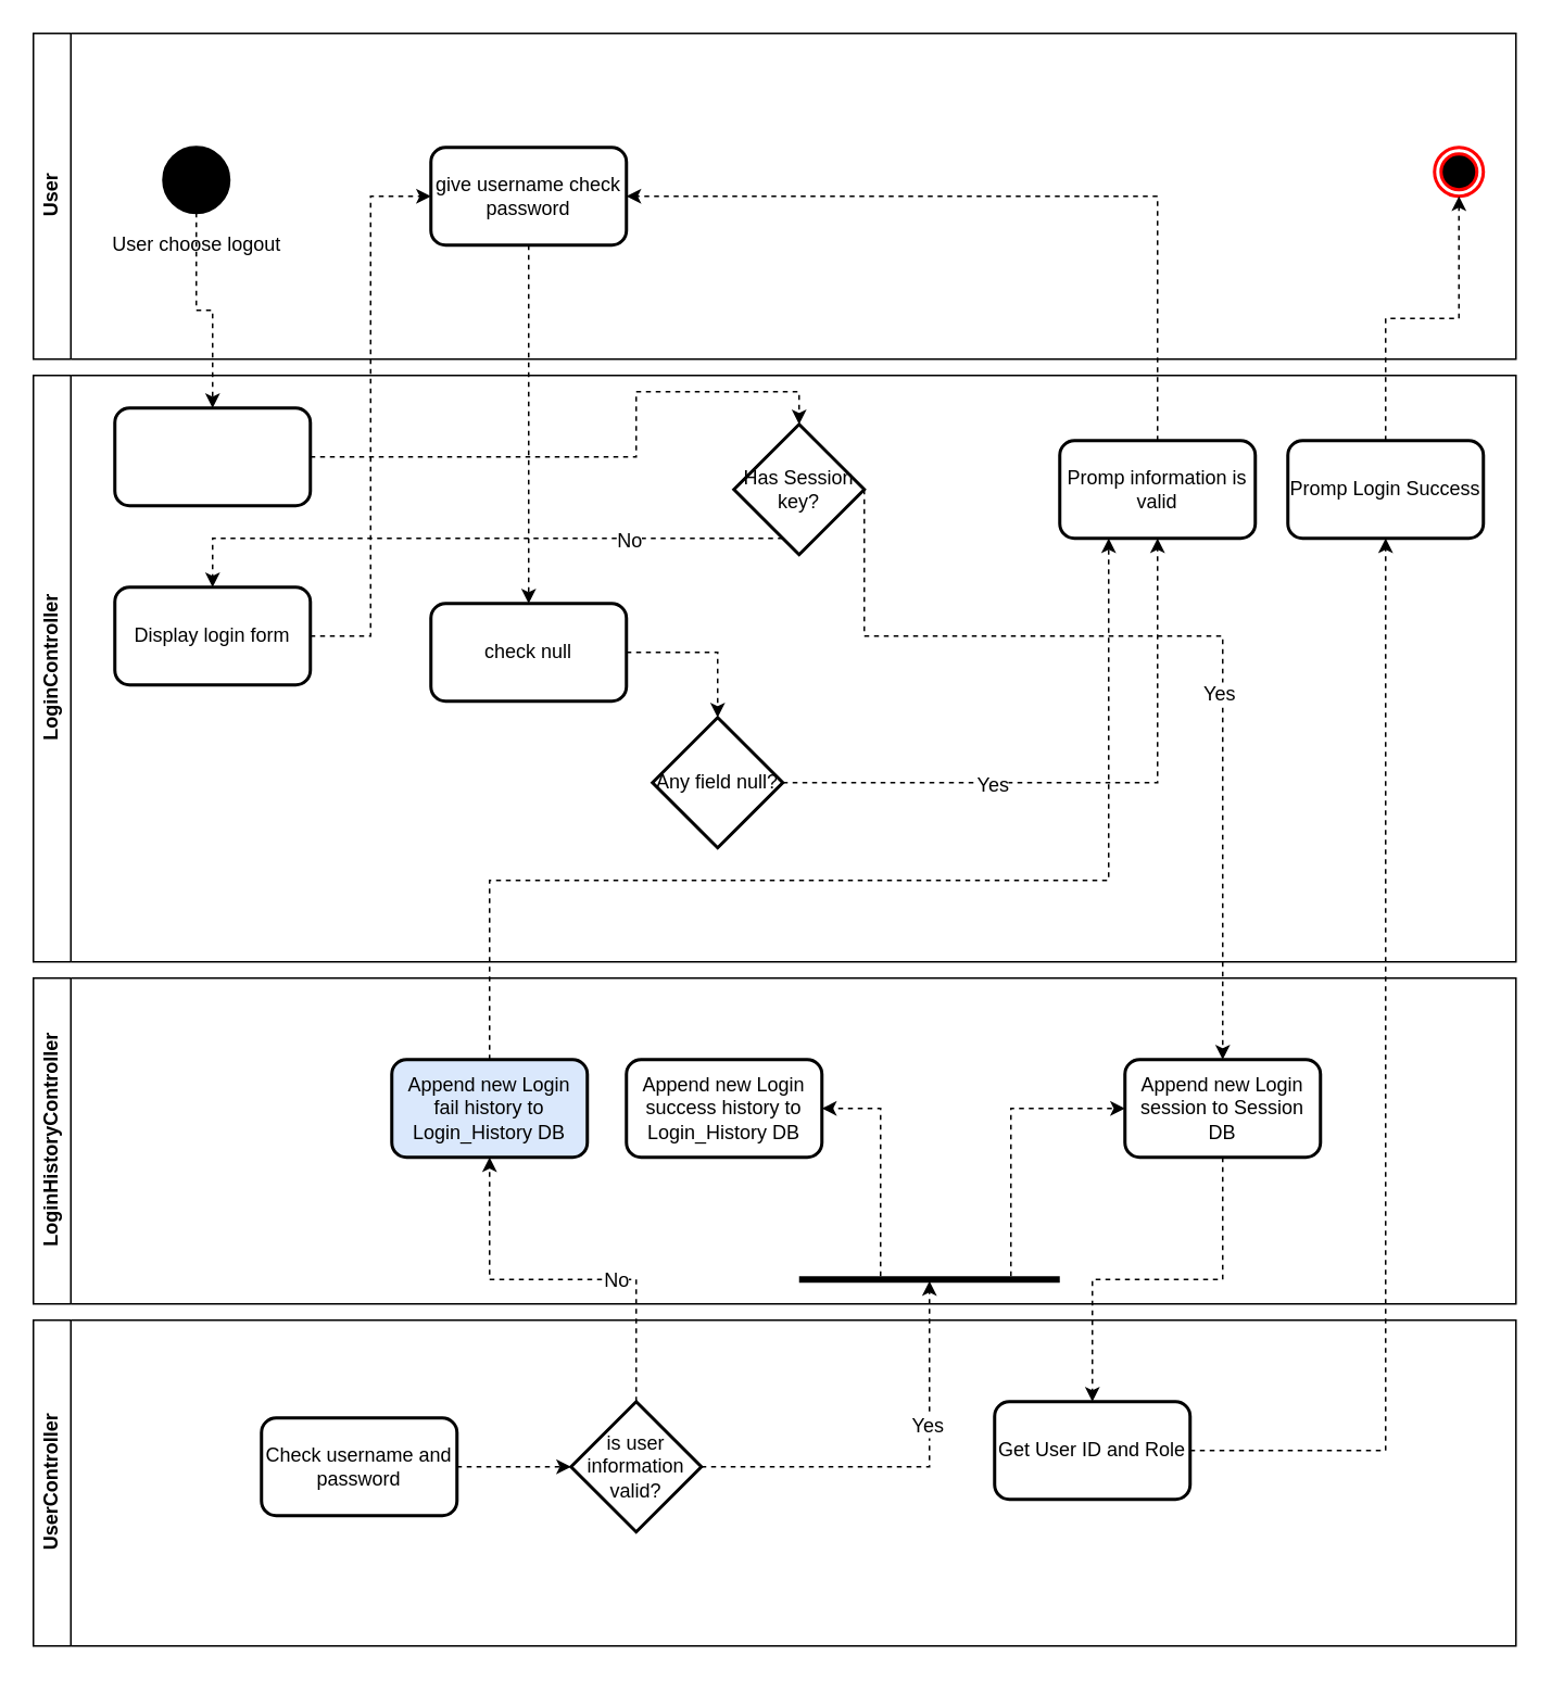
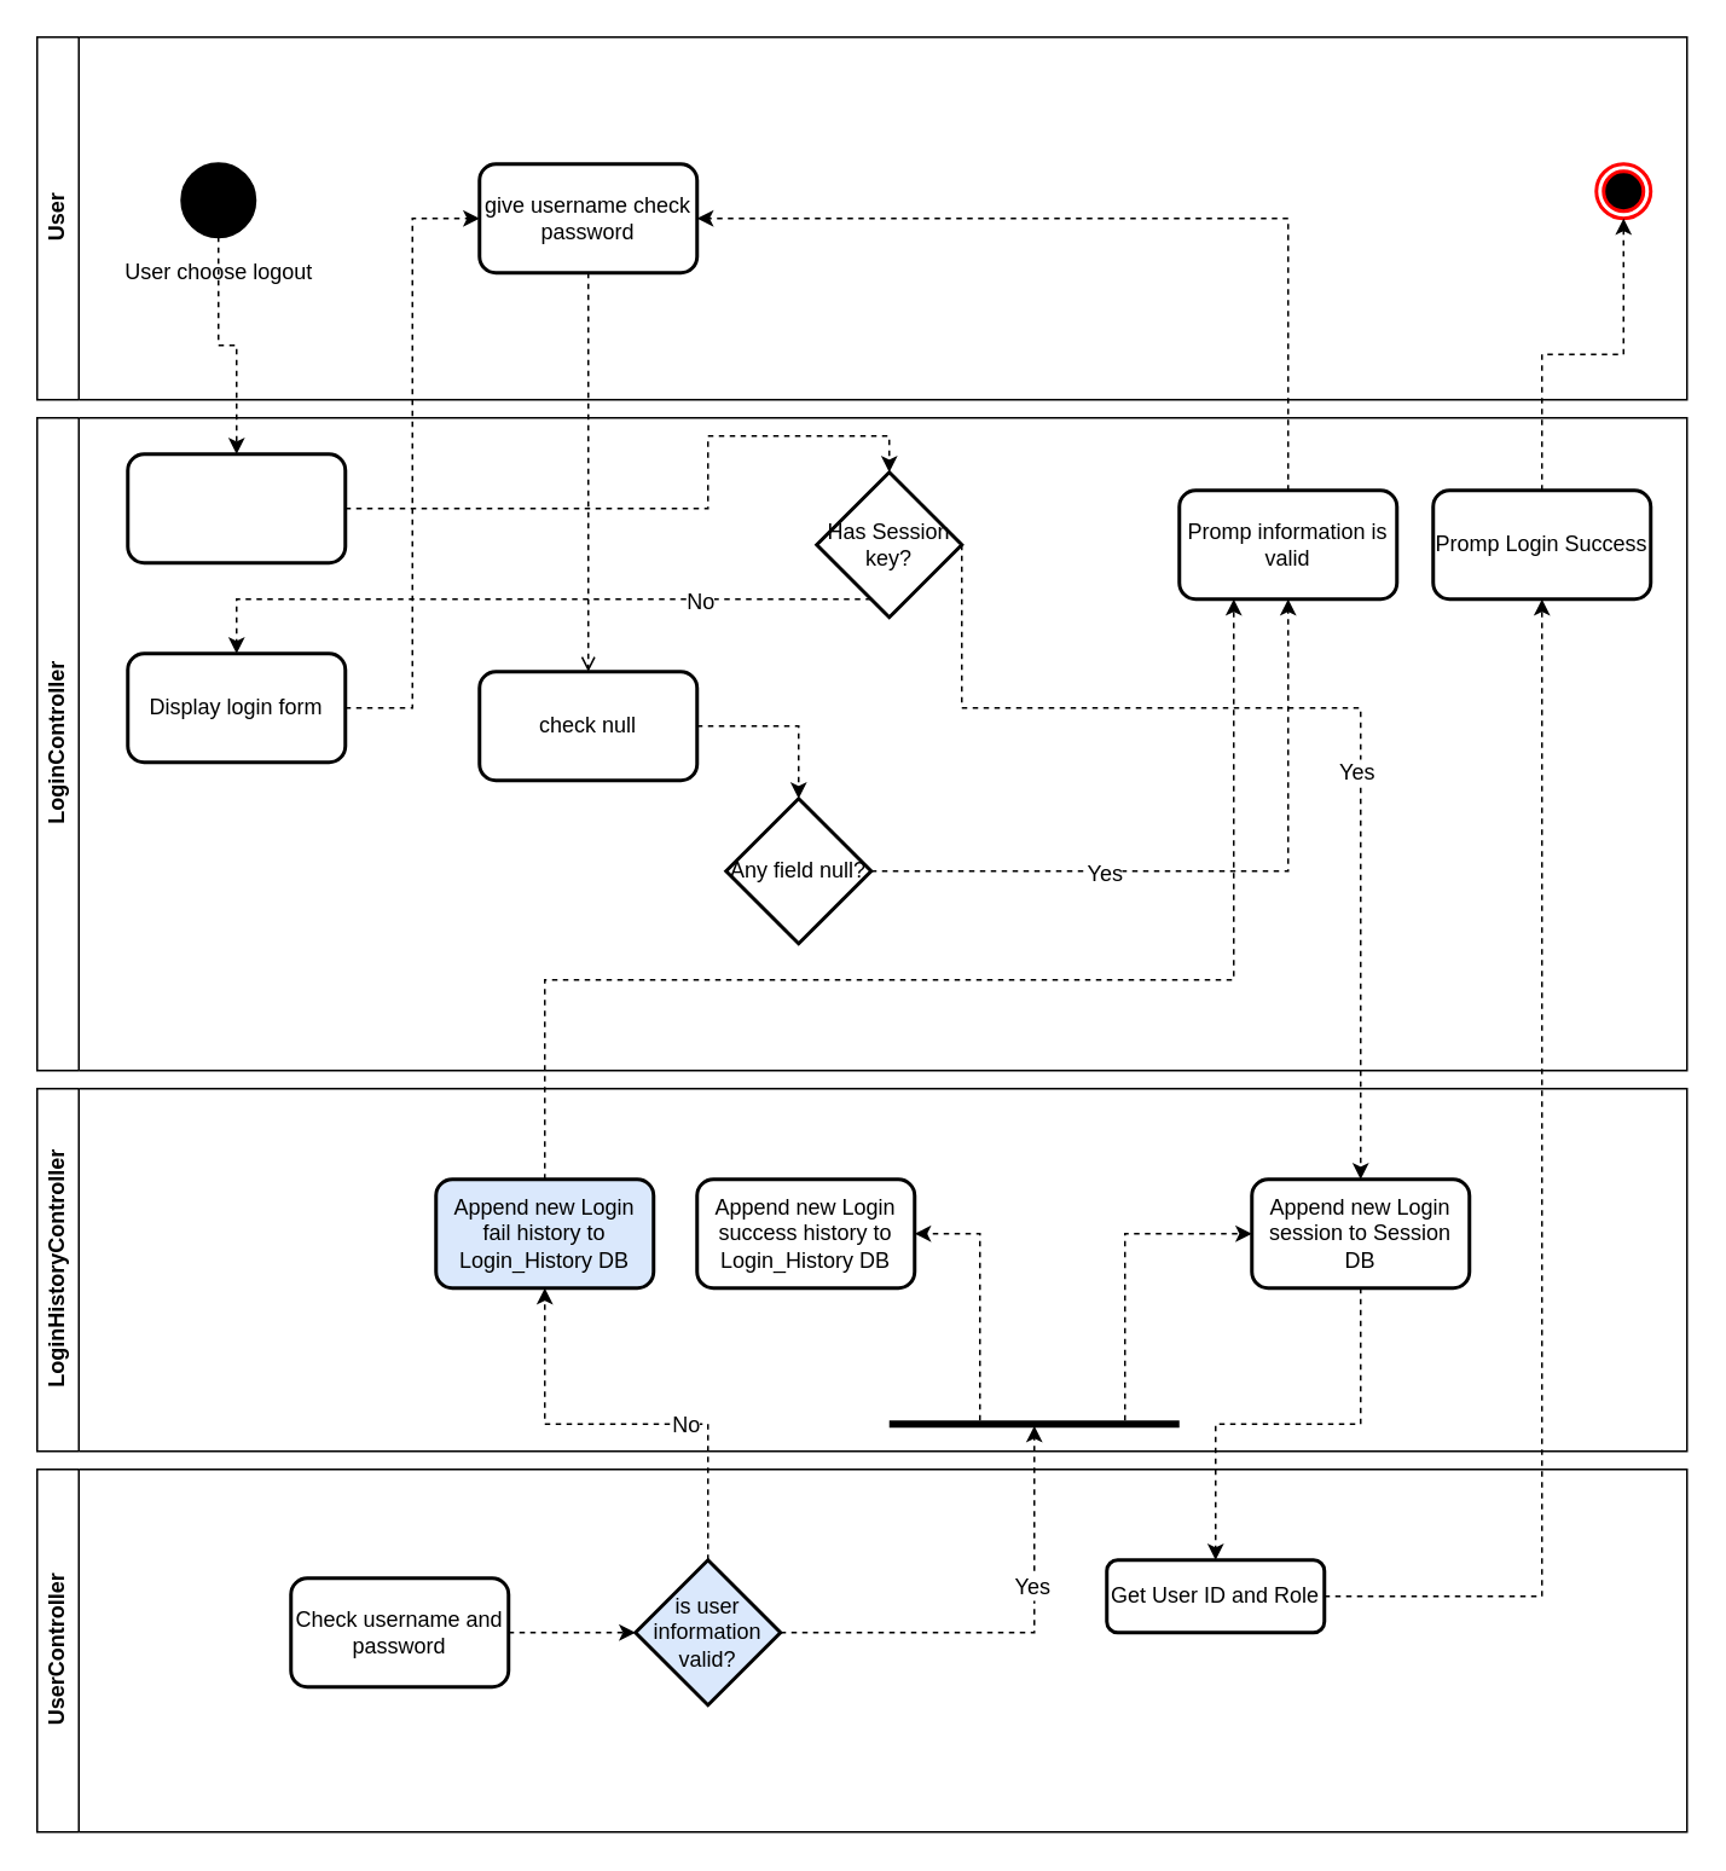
  <mxCell id="0" />
  <mxCell id="1" parent="0" />
  <mxCell id="2" value="User" style="swimlane;horizontal=0;whiteSpace=wrap;html=1;" vertex="1" parent="1"><mxGeometry x="20" y="20" width="910" height="200" as="geometry" /></mxCell>
  <mxCell id="3" value="User choose logout" style="shape=ellipse;html=1;fillColor=strokeColor;strokeWidth=2;verticalLabelPosition=bottom;verticalAlignment=top;perimeter=ellipsePerimeter;" vertex="1" parent="2"><mxGeometry x="80" y="70" width="40" height="40" as="geometry" /></mxCell>
  <mxCell id="4" value="" style="ellipse;html=1;shape=endState;fillColor=#000000;strokeColor=#ff0000;strokeWidth=2;fontFamily=Helvetica;fontSize=12;fontColor=default;" vertex="1" parent="2"><mxGeometry x="860" y="70" width="30" height="30" as="geometry" /></mxCell>
  <mxCell id="5" value="give username check password" style="rounded=1;whiteSpace=wrap;html=1;strokeWidth=2;fontFamily=Helvetica;fontSize=12;" vertex="1" parent="2"><mxGeometry x="244" y="70" width="120" height="60" as="geometry" /></mxCell>
  <mxCell id="6" value="&lt;div&gt;LoginController&lt;/div&gt;" style="swimlane;horizontal=0;whiteSpace=wrap;html=1;" vertex="1" parent="1"><mxGeometry x="20" y="230" width="910" height="360" as="geometry" /></mxCell>
  <mxCell id="7" style="rounded=0;orthogonalLoop=1;jettySize=auto;html=1;dashed=1;strokeWidth=1;fontFamily=Helvetica;fontSize=12;fontColor=default;edgeStyle=orthogonalEdgeStyle;" edge="1" parent="6" source="9" target="13"><mxGeometry relative="1" as="geometry"><Array as="points"><mxPoint x="110" y="100" /></Array></mxGeometry></mxCell>
  <mxCell id="8" value="No" style="edgeLabel;html=1;align=center;verticalAlign=middle;resizable=0;points=[];fontSize=12;fontFamily=Helvetica;fontColor=default;" vertex="1" connectable="0" parent="7"><mxGeometry x="-0.5" y="1" relative="1" as="geometry"><mxPoint as="offset" /></mxGeometry></mxCell>
  <mxCell id="9" value="Has Session key?" style="rhombus;whiteSpace=wrap;html=1;strokeWidth=2;fontFamily=Helvetica;fontSize=12;" vertex="1" parent="6"><mxGeometry x="430" y="30" width="80" height="80" as="geometry" /></mxCell>
  <mxCell id="10" value="Promp Login Success" style="rounded=1;whiteSpace=wrap;html=1;strokeWidth=2;fontFamily=Helvetica;fontSize=12;" vertex="1" parent="6"><mxGeometry x="770" y="40" width="120" height="60" as="geometry" /></mxCell>
  <mxCell id="11" style="rounded=0;orthogonalLoop=1;jettySize=auto;html=1;dashed=1;strokeWidth=1;fontFamily=Helvetica;fontSize=12;fontColor=default;entryX=0.5;entryY=0;entryDx=0;entryDy=0;edgeStyle=orthogonalEdgeStyle;" edge="1" parent="6" source="12" target="9"><mxGeometry relative="1" as="geometry"><mxPoint x="176" y="130" as="targetPoint" /><Array as="points"><mxPoint x="370" y="50" /><mxPoint x="370" y="10" /><mxPoint x="470" y="10" /></Array></mxGeometry></mxCell>
  <mxCell id="12" value="" style="rounded=1;whiteSpace=wrap;html=1;strokeWidth=2;fontFamily=Helvetica;fontSize=12;" vertex="1" parent="6"><mxGeometry x="50" y="20" width="120" height="60" as="geometry" /></mxCell>
  <mxCell id="13" value="Display login form" style="rounded=1;whiteSpace=wrap;html=1;strokeWidth=2;fontFamily=Helvetica;fontSize=12;" vertex="1" parent="6"><mxGeometry x="50" y="130" width="120" height="60" as="geometry" /></mxCell>
  <mxCell id="14" style="edgeStyle=orthogonalEdgeStyle;rounded=0;orthogonalLoop=1;jettySize=auto;html=1;entryX=0.5;entryY=0;entryDx=0;entryDy=0;dashed=1;strokeWidth=1;fontFamily=Helvetica;fontSize=12;fontColor=default;" edge="1" parent="6" source="15" target="18"><mxGeometry relative="1" as="geometry" /></mxCell>
  <mxCell id="15" value="check null" style="rounded=1;whiteSpace=wrap;html=1;strokeWidth=2;fontFamily=Helvetica;fontSize=12;" vertex="1" parent="6"><mxGeometry x="244" y="140" width="120" height="60" as="geometry" /></mxCell>
  <mxCell id="16" style="edgeStyle=orthogonalEdgeStyle;rounded=0;orthogonalLoop=1;jettySize=auto;html=1;entryX=0.5;entryY=1;entryDx=0;entryDy=0;dashed=1;strokeWidth=1;fontFamily=Helvetica;fontSize=12;fontColor=default;" edge="1" parent="6" source="18" target="19"><mxGeometry relative="1" as="geometry" /></mxCell>
  <mxCell id="17" value="Yes" style="edgeLabel;html=1;align=center;verticalAlign=middle;resizable=0;points=[];fontSize=12;fontFamily=Helvetica;fontColor=default;" vertex="1" connectable="0" parent="16"><mxGeometry x="-0.326" y="-1" relative="1" as="geometry"><mxPoint as="offset" /></mxGeometry></mxCell>
  <mxCell id="18" value="Any field null?" style="rhombus;whiteSpace=wrap;html=1;strokeWidth=2;fontFamily=Helvetica;fontSize=12;" vertex="1" parent="6"><mxGeometry x="380" y="210" width="80" height="80" as="geometry" /></mxCell>
  <mxCell id="19" value="Promp information is valid" style="rounded=1;whiteSpace=wrap;html=1;strokeWidth=2;fontFamily=Helvetica;fontSize=12;" vertex="1" parent="6"><mxGeometry x="630" y="40" width="120" height="60" as="geometry" /></mxCell>
  <mxCell id="20" value="LoginHistoryController" style="swimlane;horizontal=0;whiteSpace=wrap;html=1;" vertex="1" parent="1"><mxGeometry x="20" y="600" width="910" height="200" as="geometry" /></mxCell>
  <mxCell id="21" value="Append new Login session to Session DB" style="rounded=1;whiteSpace=wrap;html=1;strokeWidth=2;fontFamily=Helvetica;fontSize=12;" vertex="1" parent="20"><mxGeometry x="670" y="50" width="120" height="60" as="geometry" /></mxCell>
  <mxCell id="22" style="edgeStyle=orthogonalEdgeStyle;rounded=0;orthogonalLoop=1;jettySize=auto;html=1;entryX=0;entryY=0.5;entryDx=0;entryDy=0;dashed=1;strokeWidth=1;fontFamily=Helvetica;fontSize=12;fontColor=default;" edge="1" parent="20" source="24" target="21"><mxGeometry relative="1" as="geometry"><Array as="points"><mxPoint x="600" y="80" /></Array></mxGeometry></mxCell>
  <mxCell id="23" style="edgeStyle=orthogonalEdgeStyle;rounded=0;orthogonalLoop=1;jettySize=auto;html=1;entryX=1;entryY=0.5;entryDx=0;entryDy=0;dashed=1;strokeWidth=1;fontFamily=Helvetica;fontSize=12;fontColor=default;" edge="1" parent="20" source="24" target="25"><mxGeometry relative="1" as="geometry"><Array as="points"><mxPoint x="520" y="80" /></Array></mxGeometry></mxCell>
  <mxCell id="24" value="" style="line;strokeWidth=4;html=1;perimeter=backbonePerimeter;points=[];outlineConnect=0;strokeColor=default;fontFamily=Helvetica;fontSize=12;fontColor=default;fillColor=strokeColor;" vertex="1" parent="20"><mxGeometry x="470" y="180" width="160" height="10" as="geometry" /></mxCell>
  <mxCell id="25" value="Append new Login success history to Login_History DB" style="rounded=1;whiteSpace=wrap;html=1;strokeWidth=2;fontFamily=Helvetica;fontSize=12;" vertex="1" parent="20"><mxGeometry x="364" y="50" width="120" height="60" as="geometry" /></mxCell>
  <mxCell id="26" value="Append new Login fail history to Login_History DB" style="rounded=1;whiteSpace=wrap;html=1;strokeWidth=2;fontFamily=Helvetica;fontSize=12;fillColor=#dae8fc;" vertex="1" parent="20"><mxGeometry x="220" y="50" width="120" height="60" as="geometry" /></mxCell>
  <mxCell id="27" value="UserController" style="swimlane;horizontal=0;whiteSpace=wrap;html=1;" vertex="1" parent="1"><mxGeometry x="20" y="810" width="910" height="200" as="geometry" /></mxCell>
- <mxCell id="28" value="Get User ID and Role" style="rounded=1;whiteSpace=wrap;html=1;strokeWidth=2;fontFamily=Helvetica;fontSize=12;" vertex="1" parent="27"><mxGeometry x="590" y="50" width="120" height="60" as="geometry" /></mxCell>
+ <mxCell id="28" value="Get User ID and Role" style="rounded=1;whiteSpace=wrap;html=1;strokeWidth=2;fontFamily=Helvetica;fontSize=12;" vertex="1" parent="27"><mxGeometry x="590" y="50" width="120" height="40" as="geometry" /></mxCell>
  <mxCell id="29" style="edgeStyle=orthogonalEdgeStyle;rounded=0;orthogonalLoop=1;jettySize=auto;html=1;dashed=1;strokeWidth=1;fontFamily=Helvetica;fontSize=12;fontColor=default;" edge="1" parent="27" source="30" target="31"><mxGeometry relative="1" as="geometry" /></mxCell>
  <mxCell id="30" value="Check username and password" style="rounded=1;whiteSpace=wrap;html=1;strokeWidth=2;fontFamily=Helvetica;fontSize=12;" vertex="1" parent="27"><mxGeometry x="140" y="60" width="120" height="60" as="geometry" /></mxCell>
- <mxCell id="31" value="is user information valid?" style="rhombus;whiteSpace=wrap;html=1;strokeWidth=2;fontFamily=Helvetica;fontSize=12;" vertex="1" parent="27"><mxGeometry x="330" y="50" width="80" height="80" as="geometry" /></mxCell>
+ <mxCell id="31" value="is user information valid?" style="rhombus;whiteSpace=wrap;html=1;strokeWidth=2;fontFamily=Helvetica;fontSize=12;fillColor=#dae8fc;" vertex="1" parent="27"><mxGeometry x="330" y="50" width="80" height="80" as="geometry" /></mxCell>
  <mxCell id="32" style="edgeStyle=orthogonalEdgeStyle;rounded=0;orthogonalLoop=1;jettySize=auto;html=1;dashed=1;strokeWidth=1;fontFamily=Helvetica;fontSize=12;fontColor=default;" edge="1" parent="1" source="21" target="28"><mxGeometry relative="1" as="geometry" /></mxCell>
  <mxCell id="33" style="edgeStyle=orthogonalEdgeStyle;rounded=0;orthogonalLoop=1;jettySize=auto;html=1;entryX=0.5;entryY=1;entryDx=0;entryDy=0;dashed=1;strokeWidth=1;fontFamily=Helvetica;fontSize=12;fontColor=default;" edge="1" parent="1" source="10" target="4"><mxGeometry relative="1" as="geometry" /></mxCell>
  <mxCell id="34" style="rounded=0;orthogonalLoop=1;jettySize=auto;html=1;fontFamily=Helvetica;fontSize=12;fontColor=default;dashed=1;entryX=0.5;entryY=0;entryDx=0;entryDy=0;edgeStyle=orthogonalEdgeStyle;exitX=1;exitY=0.5;exitDx=0;exitDy=0;" edge="1" parent="1" source="9" target="21"><mxGeometry relative="1" as="geometry"><mxPoint x="310" y="341.176" as="targetPoint" /><Array as="points"><mxPoint x="530" y="390" /><mxPoint x="750" y="390" /></Array></mxGeometry></mxCell>
  <mxCell id="35" value="Yes" style="edgeLabel;html=1;align=center;verticalAlign=middle;resizable=0;points=[];fontSize=12;fontFamily=Helvetica;fontColor=default;" vertex="1" connectable="0" parent="34"><mxGeometry x="0.212" y="-3" relative="1" as="geometry"><mxPoint as="offset" /></mxGeometry></mxCell>
- <mxCell id="36" style="edgeStyle=orthogonalEdgeStyle;rounded=0;orthogonalLoop=1;jettySize=auto;html=1;entryX=0.5;entryY=0;entryDx=0;entryDy=0;dashed=1;strokeWidth=1;fontFamily=Helvetica;fontSize=12;fontColor=default;" edge="1" parent="1" source="5" target="15"><mxGeometry relative="1" as="geometry" /></mxCell>
+ <mxCell id="36" style="edgeStyle=orthogonalEdgeStyle;rounded=0;orthogonalLoop=1;jettySize=auto;html=1;entryX=0.5;entryY=0;entryDx=0;entryDy=0;dashed=1;strokeWidth=1;fontFamily=Helvetica;fontSize=12;fontColor=default;endArrow=open;" edge="1" parent="1" source="5" target="15"><mxGeometry relative="1" as="geometry" /></mxCell>
  <mxCell id="37" style="edgeStyle=orthogonalEdgeStyle;rounded=0;orthogonalLoop=1;jettySize=auto;html=1;dashed=1;strokeWidth=1;fontFamily=Helvetica;fontSize=12;fontColor=default;" edge="1" parent="1" source="31" target="24"><mxGeometry relative="1" as="geometry" /></mxCell>
  <mxCell id="38" value="Yes" style="edgeLabel;html=1;align=center;verticalAlign=middle;resizable=0;points=[];fontSize=12;fontFamily=Helvetica;fontColor=default;" vertex="1" connectable="0" parent="37"><mxGeometry x="0.307" y="2" relative="1" as="geometry"><mxPoint as="offset" /></mxGeometry></mxCell>
  <mxCell id="39" style="edgeStyle=orthogonalEdgeStyle;rounded=0;orthogonalLoop=1;jettySize=auto;html=1;entryX=0.5;entryY=1;entryDx=0;entryDy=0;dashed=1;strokeWidth=1;fontFamily=Helvetica;fontSize=12;fontColor=default;" edge="1" parent="1" source="31" target="26"><mxGeometry relative="1" as="geometry" /></mxCell>
  <mxCell id="40" value="No" style="edgeLabel;html=1;align=center;verticalAlign=middle;resizable=0;points=[];fontSize=12;fontFamily=Helvetica;fontColor=default;" vertex="1" connectable="0" parent="39"><mxGeometry x="-0.267" relative="1" as="geometry"><mxPoint as="offset" /></mxGeometry></mxCell>
  <mxCell id="41" style="edgeStyle=orthogonalEdgeStyle;rounded=0;orthogonalLoop=1;jettySize=auto;html=1;entryX=0.25;entryY=1;entryDx=0;entryDy=0;dashed=1;strokeWidth=1;fontFamily=Helvetica;fontSize=12;fontColor=default;" edge="1" parent="1" source="26" target="19"><mxGeometry relative="1" as="geometry"><Array as="points"><mxPoint x="300" y="540" /><mxPoint x="680" y="540" /></Array></mxGeometry></mxCell>
  <mxCell id="42" style="edgeStyle=orthogonalEdgeStyle;rounded=0;orthogonalLoop=1;jettySize=auto;html=1;entryX=0.5;entryY=1;entryDx=0;entryDy=0;dashed=1;strokeWidth=1;fontFamily=Helvetica;fontSize=12;fontColor=default;" edge="1" parent="1" source="28" target="10"><mxGeometry relative="1" as="geometry" /></mxCell>
  <mxCell id="43" style="edgeStyle=orthogonalEdgeStyle;rounded=0;orthogonalLoop=1;jettySize=auto;html=1;entryX=0;entryY=0.5;entryDx=0;entryDy=0;dashed=1;strokeWidth=1;fontFamily=Helvetica;fontSize=12;fontColor=default;" edge="1" parent="1" source="13" target="5"><mxGeometry relative="1" as="geometry" /></mxCell>
  <mxCell id="44" style="edgeStyle=orthogonalEdgeStyle;rounded=0;orthogonalLoop=1;jettySize=auto;html=1;entryX=0.5;entryY=0;entryDx=0;entryDy=0;dashed=1;strokeWidth=1;fontFamily=Helvetica;fontSize=12;fontColor=default;" edge="1" parent="1" source="3" target="12"><mxGeometry relative="1" as="geometry" /></mxCell>
  <mxCell id="45" style="edgeStyle=orthogonalEdgeStyle;rounded=0;orthogonalLoop=1;jettySize=auto;html=1;entryX=1;entryY=0.5;entryDx=0;entryDy=0;dashed=1;strokeWidth=1;fontFamily=Helvetica;fontSize=12;fontColor=default;" edge="1" parent="1" source="19" target="5"><mxGeometry relative="1" as="geometry"><Array as="points"><mxPoint x="710" y="120" /></Array></mxGeometry></mxCell>
